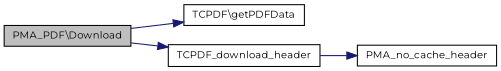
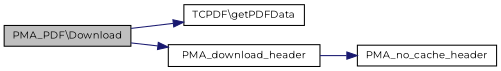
  digraph {
    rankdir=LR
    fontname=Montserrat
    node [color=black fillcolor=white fontname=Montserrat fontsize=10 shape=record style=filled]
    edge [color=midnightblue fontname=Montserrat fontsize=10 labelfontname=Helvetica labelfontsize=10 style=solid]
    n1 [fillcolor=grey75 fontcolor=black height=0.2 label="PMA_PDF\\Download" width=0.4]
    n2 [height=0.2 label="TCPDF\\getPDFData" width=0.4]
-   n3 [height=0.2 label=TCPDF_download_header width=0.4]
+   n3 [height=0.2 label=PMA_download_header width=0.4]
    n4 [height=0.2 label=PMA_no_cache_header width=0.4]
    n1 -> n2
    n1 -> n3
    n3 -> n4
  }
